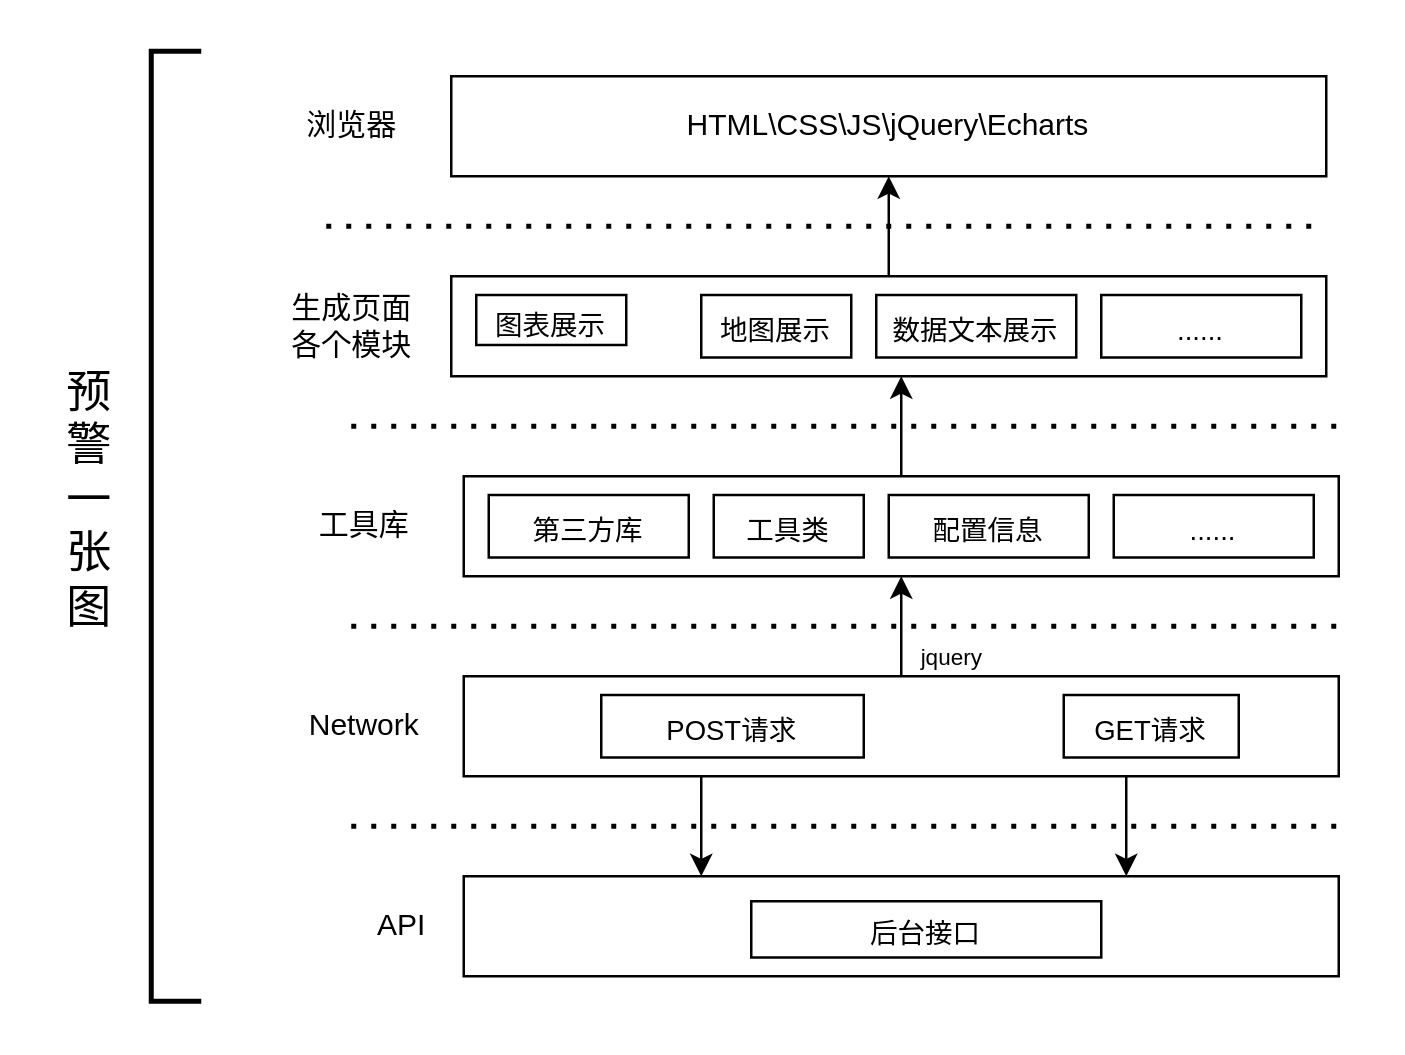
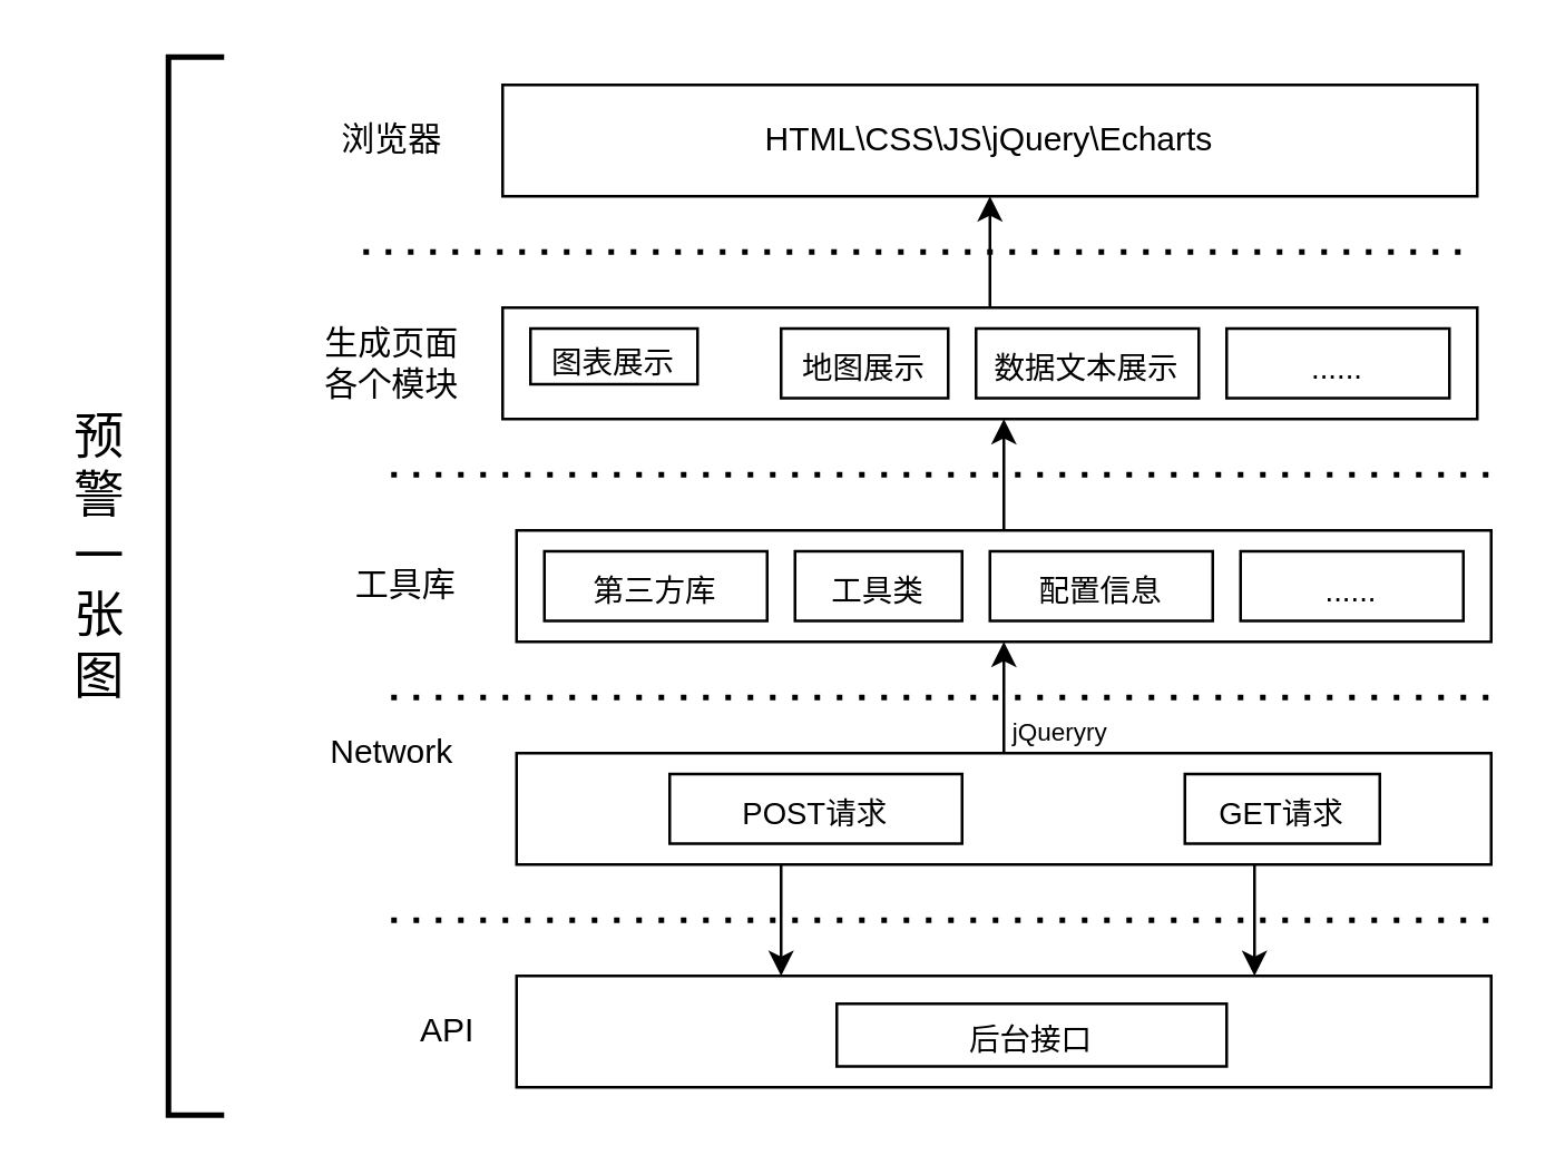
  <mxCell id="0" />
  <mxCell id="1" parent="0" />
  <mxCell id="2" value="" style="strokeWidth=2;html=1;shape=mxgraph.flowchart.annotation_1;align=left;pointerEvents=1;" vertex="1" parent="1"><mxGeometry x="60" y="20" width="20" height="380" as="geometry" /></mxCell>
  <mxCell id="3" value="预&lt;br style=&quot;font-size: 18px;&quot;&gt;警&lt;br style=&quot;font-size: 18px;&quot;&gt;一&lt;br style=&quot;font-size: 18px;&quot;&gt;张&lt;br style=&quot;font-size: 18px;&quot;&gt;图" style="text;html=1;align=center;verticalAlign=middle;resizable=0;points=[];autosize=1;fontSize=18;" vertex="1" parent="1"><mxGeometry x="20" y="140" width="30" height="120" as="geometry" /></mxCell>
  <mxCell id="4" value="" style="endArrow=none;dashed=1;html=1;dashPattern=1 3;strokeWidth=2;" edge="1" parent="1"><mxGeometry width="50" height="50" relative="1" as="geometry"><mxPoint x="130" y="90" as="sourcePoint" /><mxPoint x="530" y="90" as="targetPoint" /></mxGeometry></mxCell>
  <mxCell id="5" value="HTML\CSS\JS\jQuery\Echarts" style="rounded=0;whiteSpace=wrap;html=1;" vertex="1" parent="1"><mxGeometry x="180" y="30" width="350" height="40" as="geometry" /></mxCell>
  <mxCell id="6" value="浏览器" style="text;html=1;align=center;verticalAlign=middle;resizable=0;points=[];autosize=1;" vertex="1" parent="1"><mxGeometry x="115" y="40" width="50" height="20" as="geometry" /></mxCell>
  <mxCell id="7" value="" style="rounded=0;whiteSpace=wrap;html=1;" vertex="1" parent="1"><mxGeometry x="180" y="110" width="350" height="40" as="geometry" /></mxCell>
  <mxCell id="8" value="生成页面&lt;br&gt;各个模块" style="text;html=1;align=center;verticalAlign=middle;resizable=0;points=[];autosize=1;" vertex="1" parent="1"><mxGeometry x="110" y="115" width="60" height="30" as="geometry" /></mxCell>
  <mxCell id="9" value="&lt;font style=&quot;font-size: 11px&quot;&gt;图表展示&lt;/font&gt;" style="rounded=0;whiteSpace=wrap;html=1;fontSize=18;" vertex="1" parent="1"><mxGeometry x="190" y="117.5" width="60" height="20" as="geometry" /></mxCell>
  <mxCell id="10" value="&lt;font style=&quot;font-size: 11px&quot;&gt;地图展示&lt;/font&gt;" style="rounded=0;whiteSpace=wrap;html=1;fontSize=18;" vertex="1" parent="1"><mxGeometry x="280" y="117.5" width="60" height="25" as="geometry" /></mxCell>
  <mxCell id="11" value="&lt;font style=&quot;font-size: 11px&quot;&gt;数据文本展示&lt;/font&gt;" style="rounded=0;whiteSpace=wrap;html=1;fontSize=18;" vertex="1" parent="1"><mxGeometry x="350" y="117.5" width="80" height="25" as="geometry" /></mxCell>
  <mxCell id="12" value="&lt;span style=&quot;font-size: 11px&quot;&gt;......&lt;/span&gt;" style="rounded=0;whiteSpace=wrap;html=1;fontSize=18;" vertex="1" parent="1"><mxGeometry x="440" y="117.5" width="80" height="25" as="geometry" /></mxCell>
  <mxCell id="13" value="" style="endArrow=none;dashed=1;html=1;dashPattern=1 3;strokeWidth=2;" edge="1" parent="1"><mxGeometry width="50" height="50" relative="1" as="geometry"><mxPoint x="140" y="170" as="sourcePoint" /><mxPoint x="540" y="170" as="targetPoint" /><Array as="points"><mxPoint x="340" y="170" /></Array></mxGeometry></mxCell>
  <mxCell id="14" value="" style="rounded=0;whiteSpace=wrap;html=1;" vertex="1" parent="1"><mxGeometry x="185" y="190" width="350" height="40" as="geometry" /></mxCell>
  <mxCell id="15" value="工具库" style="text;html=1;align=center;verticalAlign=middle;resizable=0;points=[];autosize=1;" vertex="1" parent="1"><mxGeometry x="120" y="200" width="50" height="20" as="geometry" /></mxCell>
  <mxCell id="16" value="&lt;font style=&quot;font-size: 11px&quot;&gt;第三方库&lt;/font&gt;" style="rounded=0;whiteSpace=wrap;html=1;fontSize=18;" vertex="1" parent="1"><mxGeometry x="195" y="197.5" width="80" height="25" as="geometry" /></mxCell>
  <mxCell id="17" value="&lt;font style=&quot;font-size: 11px&quot;&gt;工具类&lt;/font&gt;" style="rounded=0;whiteSpace=wrap;html=1;fontSize=18;" vertex="1" parent="1"><mxGeometry x="285" y="197.5" width="60" height="25" as="geometry" /></mxCell>
  <mxCell id="18" value="&lt;span style=&quot;font-size: 11px&quot;&gt;配置信息&lt;/span&gt;" style="rounded=0;whiteSpace=wrap;html=1;fontSize=18;" vertex="1" parent="1"><mxGeometry x="355" y="197.5" width="80" height="25" as="geometry" /></mxCell>
  <mxCell id="19" value="&lt;span style=&quot;font-size: 11px&quot;&gt;......&lt;/span&gt;" style="rounded=0;whiteSpace=wrap;html=1;fontSize=18;" vertex="1" parent="1"><mxGeometry x="445" y="197.5" width="80" height="25" as="geometry" /></mxCell>
  <mxCell id="20" value="" style="endArrow=classic;html=1;fontSize=18;exitX=0.5;exitY=0;exitDx=0;exitDy=0;entryX=0.5;entryY=1;entryDx=0;entryDy=0;" edge="1" parent="1" source="7" target="5"><mxGeometry width="50" height="50" relative="1" as="geometry"><mxPoint x="370" y="210" as="sourcePoint" /><mxPoint x="420" y="160" as="targetPoint" /></mxGeometry></mxCell>
  <mxCell id="21" value="" style="endArrow=classic;html=1;fontSize=18;exitX=0.5;exitY=0;exitDx=0;exitDy=0;" edge="1" parent="1" source="14"><mxGeometry width="50" height="50" relative="1" as="geometry"><mxPoint x="365" y="120" as="sourcePoint" /><mxPoint x="360" y="150" as="targetPoint" /></mxGeometry></mxCell>
  <mxCell id="22" value="" style="endArrow=none;dashed=1;html=1;dashPattern=1 3;strokeWidth=2;" edge="1" parent="1"><mxGeometry width="50" height="50" relative="1" as="geometry"><mxPoint x="140" y="250" as="sourcePoint" /><mxPoint x="540" y="250" as="targetPoint" /><Array as="points"><mxPoint x="340" y="250" /></Array></mxGeometry></mxCell>
  <mxCell id="23" value="" style="edgeStyle=orthogonalEdgeStyle;rounded=0;orthogonalLoop=1;jettySize=auto;html=1;fontSize=18;entryX=0.5;entryY=1;entryDx=0;entryDy=0;" edge="1" parent="1" source="26" target="14"><mxGeometry relative="1" as="geometry" /></mxCell>
  <mxCell id="24" value="" style="edgeStyle=orthogonalEdgeStyle;rounded=0;orthogonalLoop=1;jettySize=auto;html=1;fontSize=18;" edge="1" parent="1" source="26" target="32"><mxGeometry relative="1" as="geometry"><Array as="points"><mxPoint x="280" y="320" /><mxPoint x="280" y="320" /></Array></mxGeometry></mxCell>
  <mxCell id="25" value="" style="edgeStyle=orthogonalEdgeStyle;rounded=0;orthogonalLoop=1;jettySize=auto;html=1;fontSize=18;" edge="1" parent="1" source="26"><mxGeometry relative="1" as="geometry"><mxPoint x="450" y="350" as="targetPoint" /><Array as="points"><mxPoint x="450" y="350" /></Array></mxGeometry></mxCell>
  <mxCell id="26" value="" style="rounded=0;whiteSpace=wrap;html=1;" vertex="1" parent="1"><mxGeometry x="185" y="270" width="350" height="40" as="geometry" /></mxCell>
- <mxCell id="27" value="Network" style="text;html=1;align=center;verticalAlign=middle;resizable=0;points=[];autosize=1;" vertex="1" parent="1"><mxGeometry x="115" y="280" width="60" height="20" as="geometry" /></mxCell>
+ <mxCell id="27" value="Network" style="text;html=1;align=center;verticalAlign=middle;resizable=0;points=[];autosize=1;" vertex="1" parent="1"><mxGeometry x="110" y="260" width="60" height="20" as="geometry" /></mxCell>
  <mxCell id="28" value="&lt;font style=&quot;font-size: 11px&quot;&gt;POST请求&lt;/font&gt;" style="rounded=0;whiteSpace=wrap;html=1;fontSize=18;" vertex="1" parent="1"><mxGeometry x="240" y="277.5" width="105" height="25" as="geometry" /></mxCell>
  <mxCell id="29" value="&lt;font style=&quot;font-size: 11px&quot;&gt;GET请求&lt;/font&gt;" style="rounded=0;whiteSpace=wrap;html=1;fontSize=18;" vertex="1" parent="1"><mxGeometry x="425" y="277.5" width="70" height="25" as="geometry" /></mxCell>
- <mxCell id="30" value="&lt;font style=&quot;font-size: 9px&quot;&gt;jque&lt;font style=&quot;font-size: 9px&quot;&gt;r&lt;/font&gt;y&lt;/font&gt;" style="text;html=1;align=center;verticalAlign=middle;resizable=0;points=[];autosize=1;fontSize=18;" vertex="1" parent="1"><mxGeometry x="355" y="245" width="50" height="30" as="geometry" /></mxCell>
+ <mxCell id="30" value="&lt;font style=&quot;font-size: 9px&quot;&gt;jQuery&lt;font style=&quot;font-size: 9px&quot;&gt;r&lt;/font&gt;y&lt;/font&gt;" style="text;html=1;align=center;verticalAlign=middle;resizable=0;points=[];autosize=1;fontSize=18;" vertex="1" parent="1"><mxGeometry x="355" y="245" width="50" height="30" as="geometry" /></mxCell>
  <mxCell id="31" value="" style="endArrow=none;dashed=1;html=1;dashPattern=1 3;strokeWidth=2;" edge="1" parent="1"><mxGeometry width="50" height="50" relative="1" as="geometry"><mxPoint x="140" y="330" as="sourcePoint" /><mxPoint x="540" y="330" as="targetPoint" /><Array as="points"><mxPoint x="340" y="330" /></Array></mxGeometry></mxCell>
  <mxCell id="32" value="" style="rounded=0;whiteSpace=wrap;html=1;" vertex="1" parent="1"><mxGeometry x="185" y="350" width="350" height="40" as="geometry" /></mxCell>
  <mxCell id="33" value="API" style="text;html=1;align=center;verticalAlign=middle;resizable=0;points=[];autosize=1;" vertex="1" parent="1"><mxGeometry x="145" y="360" width="30" height="20" as="geometry" /></mxCell>
  <mxCell id="34" value="&lt;span style=&quot;font-size: 11px&quot;&gt;后台接口&lt;/span&gt;" style="rounded=0;whiteSpace=wrap;html=1;fontSize=18;" vertex="1" parent="1"><mxGeometry x="300" y="360" width="140" height="22.5" as="geometry" /></mxCell>
